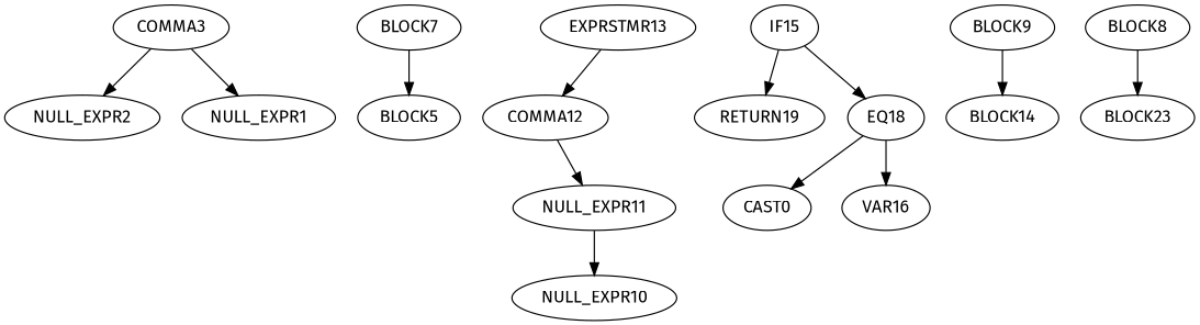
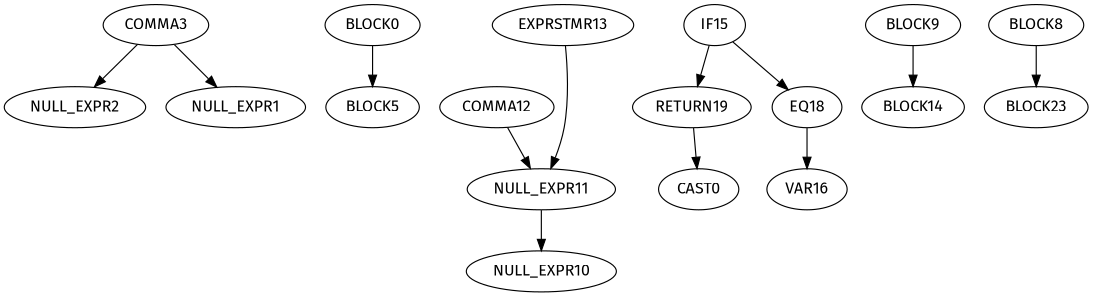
  digraph {
    fontname="Fira Sans"
    node [fontname="Fira Sans"]
    edge [fontname="Fira Sans"]
    COMMA3
    NULL_EXPR2
    NULL_EXPR1
-   BLOCK0 [label=BLOCK7]
+   BLOCK0
    BLOCK5
    COMMA12
    NULL_EXPR11
    NULL_EXPR10
    EXPRSTMR13
    EQ18
    CAST0
    VAR16
    IF15
    RETURN19
    BLOCK9
    BLOCK14
    BLOCK8
    BLOCK23
    COMMA3 -> NULL_EXPR2
    COMMA3 -> NULL_EXPR1
    BLOCK0 -> BLOCK5
    COMMA12 -> NULL_EXPR11
    NULL_EXPR11 -> NULL_EXPR10
-   EXPRSTMR13 -> COMMA12
-   EQ18 -> CAST0
+   EXPRSTMR13 -> NULL_EXPR11
+   RETURN19 -> CAST0
    EQ18 -> VAR16
    IF15 -> EQ18
    IF15 -> RETURN19
    BLOCK9 -> BLOCK14
    BLOCK8 -> BLOCK23
  }
